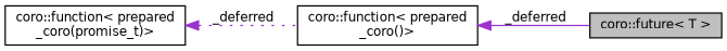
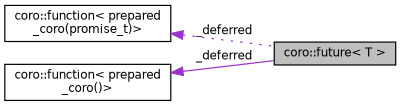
  digraph {
    rankdir=LR
    node [color=black fillcolor=white fontname=Helvetica fontsize=10 shape=record style=filled]
    edge [color=darkorchid3 dir=back fontname=Helvetica fontsize=10 labelfontname=Helvetica labelfontsize=10]
    n1 [fillcolor=grey75 fontcolor=black height=0.2 label="coro::future\< T \>" width=0.4]
    n2 [height=0.2 label="coro::function\< prepared\l_coro(promise_t)\>" width=0.4]
    n3 [height=0.2 label="coro::function\< prepared\l_coro()\>" width=0.4]
-   n2 -> n3 [label=" _deferred" style=dotted]
+   n2 -> n1 [label=" _deferred" style=dotted]
    n3 -> n1 [label=" _deferred" style=solid]
  }
